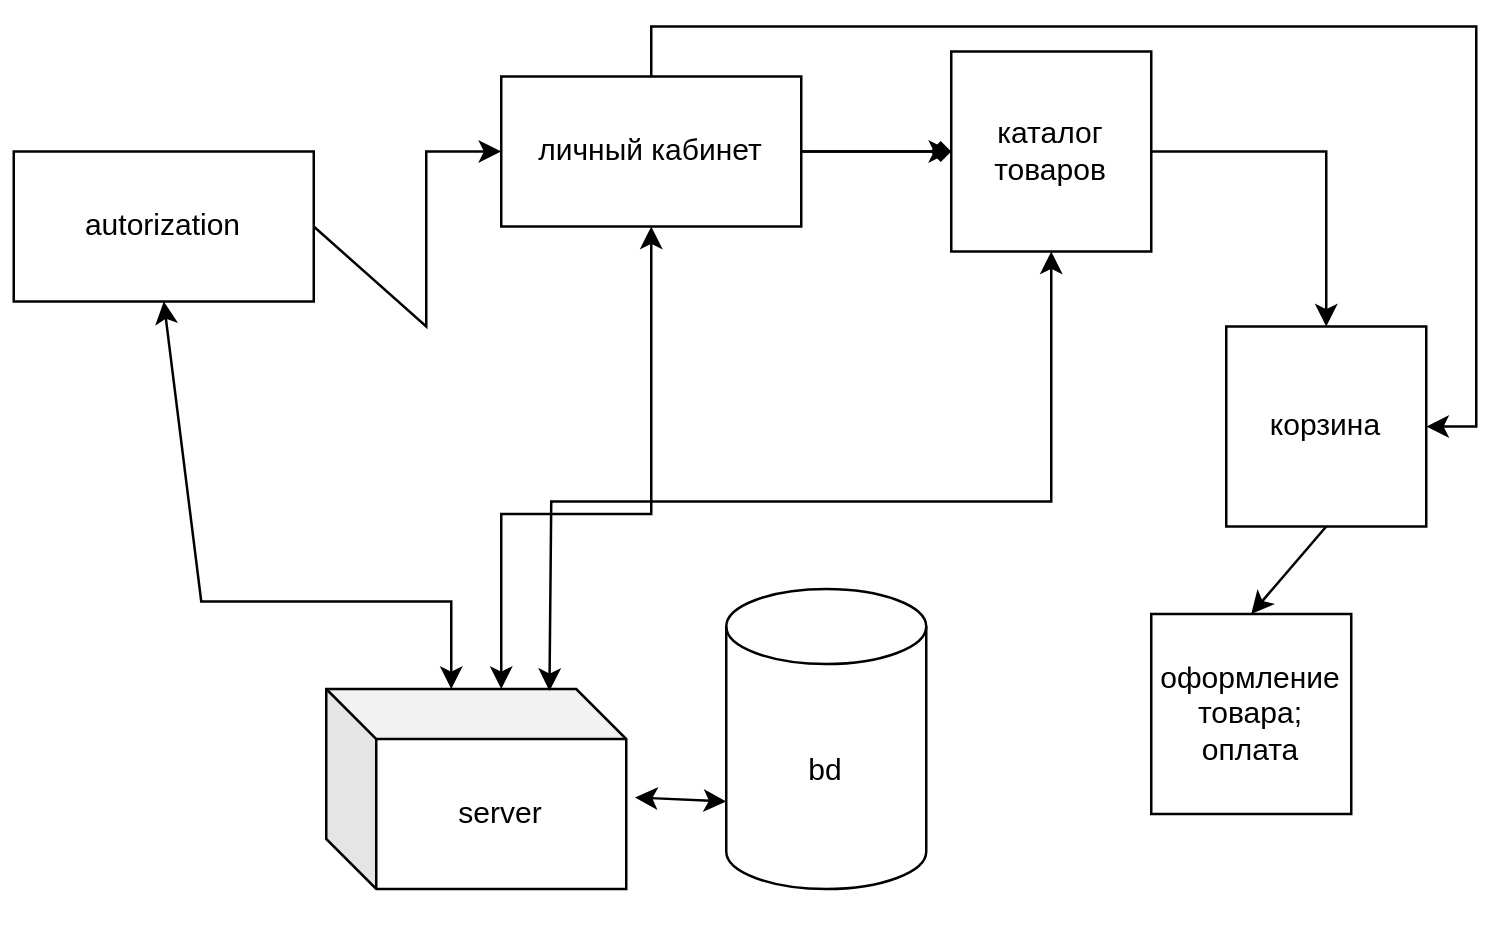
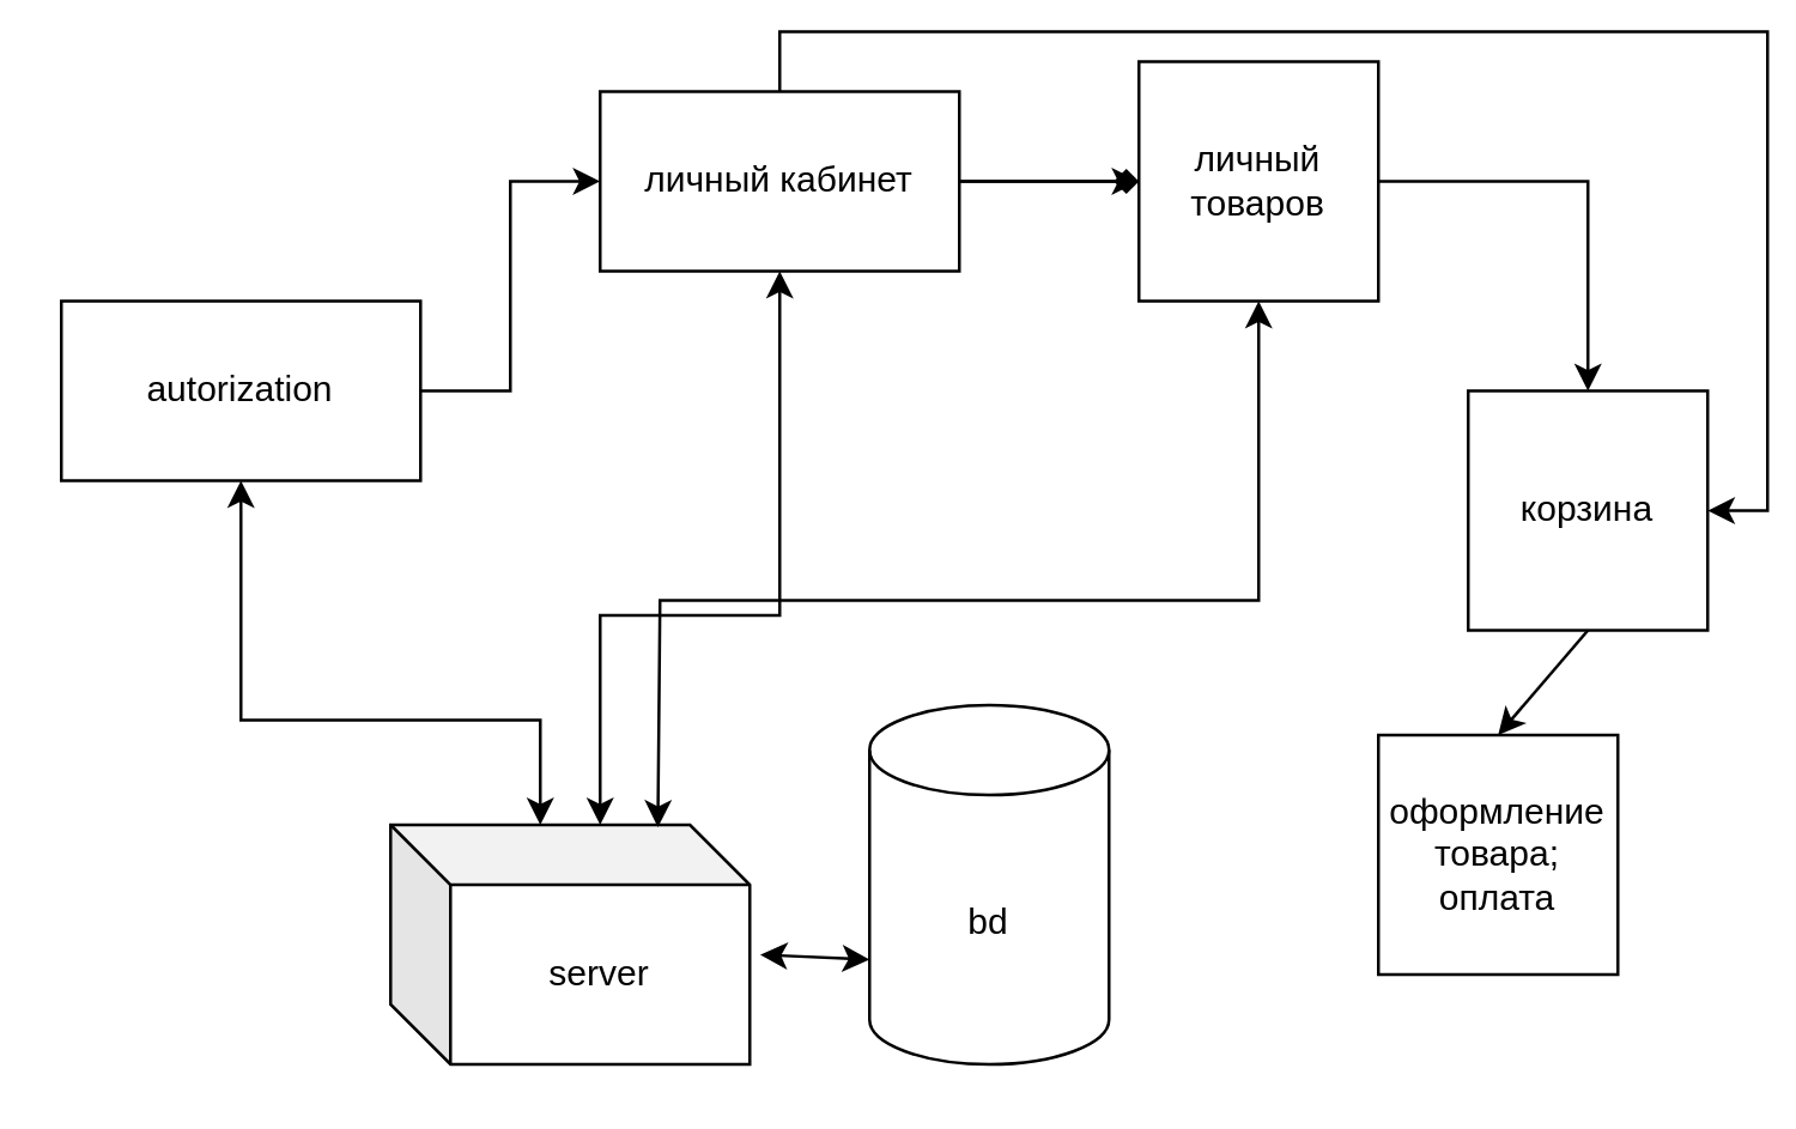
  <mxCell id="0" />
  <mxCell id="1" parent="0" />
- <mxCell id="2" value="autorizatio&lt;span style=&quot;background-color: initial;&quot;&gt;n&lt;/span&gt;" style="rounded=0;whiteSpace=wrap;html=1;" vertex="1" parent="1"><mxGeometry x="5" y="60" width="120" height="60" as="geometry" /></mxCell>
+ <mxCell id="2" value="autorizatio&lt;span style=&quot;background-color: initial;&quot;&gt;n&lt;/span&gt;" style="rounded=0;whiteSpace=wrap;html=1;" vertex="1" parent="1"><mxGeometry x="20" y="100" width="120" height="60" as="geometry" /></mxCell>
  <mxCell id="3" value="" style="edgeStyle=orthogonalEdgeStyle;rounded=0;orthogonalLoop=1;jettySize=auto;html=1;endArrow=diamond;" edge="1" parent="1" source="5" target="12"><mxGeometry relative="1" as="geometry" /></mxCell>
  <mxCell id="4" style="edgeStyle=orthogonalEdgeStyle;rounded=0;orthogonalLoop=1;jettySize=auto;html=1;exitX=0.5;exitY=0;exitDx=0;exitDy=0;entryX=1;entryY=0.5;entryDx=0;entryDy=0;" edge="1" parent="1" source="5" target="13"><mxGeometry relative="1" as="geometry"><mxPoint x="260.167" y="-60" as="targetPoint" /></mxGeometry></mxCell>
  <mxCell id="5" value="личный кабинет" style="rounded=0;whiteSpace=wrap;html=1;" vertex="1" parent="1"><mxGeometry x="200" y="30" width="120" height="60" as="geometry" /></mxCell>
  <mxCell id="6" value="" style="endArrow=classic;html=1;rounded=0;exitX=1;exitY=0.5;exitDx=0;exitDy=0;entryX=0;entryY=0.5;entryDx=0;entryDy=0;" edge="1" parent="1" source="2" target="5"><mxGeometry width="50" height="50" relative="1" as="geometry"><mxPoint x="170" y="145" as="sourcePoint" /><mxPoint x="220" y="95" as="targetPoint" /><Array as="points"><mxPoint x="170" y="130" /><mxPoint x="170" y="60" /></Array></mxGeometry></mxCell>
  <mxCell id="7" value="bd" style="shape=cylinder3;whiteSpace=wrap;html=1;boundedLbl=1;backgroundOutline=1;size=15;" vertex="1" parent="1"><mxGeometry x="290" y="235" width="80" height="120" as="geometry" /></mxCell>
  <mxCell id="8" value="server" style="shape=cube;whiteSpace=wrap;html=1;boundedLbl=1;backgroundOutline=1;darkOpacity=0.05;darkOpacity2=0.1;" vertex="1" parent="1"><mxGeometry x="130" y="275" width="120" height="80" as="geometry" /></mxCell>
  <mxCell id="9" value="" style="endArrow=classic;startArrow=classic;html=1;rounded=0;entryX=0.5;entryY=1;entryDx=0;entryDy=0;exitX=0;exitY=0;exitDx=50;exitDy=0;exitPerimeter=0;" edge="1" parent="1" source="8" target="2"><mxGeometry width="50" height="50" relative="1" as="geometry"><mxPoint x="250" y="270" as="sourcePoint" /><mxPoint x="300" y="220" as="targetPoint" /><Array as="points"><mxPoint x="180" y="240" /><mxPoint x="80" y="240" /></Array></mxGeometry></mxCell>
  <mxCell id="10" value="" style="endArrow=classic;startArrow=classic;html=1;rounded=0;entryX=0.5;entryY=1;entryDx=0;entryDy=0;" edge="1" parent="1" target="5"><mxGeometry width="50" height="50" relative="1" as="geometry"><mxPoint x="200" y="275" as="sourcePoint" /><mxPoint x="260" y="205" as="targetPoint" /><Array as="points"><mxPoint x="200" y="205" /><mxPoint x="260" y="205" /></Array></mxGeometry></mxCell>
  <mxCell id="11" value="" style="endArrow=classic;html=1;rounded=0;" edge="1" parent="1"><mxGeometry width="50" height="50" relative="1" as="geometry"><mxPoint x="320" y="60" as="sourcePoint" /><mxPoint x="380" y="60" as="targetPoint" /></mxGeometry></mxCell>
- <mxCell id="12" value="каталог товаров" style="whiteSpace=wrap;html=1;aspect=fixed;" vertex="1" parent="1"><mxGeometry x="380" y="20" width="80" height="80" as="geometry" /></mxCell>
+ <mxCell id="12" value="личный товаров" style="whiteSpace=wrap;html=1;aspect=fixed;" vertex="1" parent="1"><mxGeometry x="380" y="20" width="80" height="80" as="geometry" /></mxCell>
  <mxCell id="13" value="корзина" style="whiteSpace=wrap;html=1;aspect=fixed;" vertex="1" parent="1"><mxGeometry x="490" y="130" width="80" height="80" as="geometry" /></mxCell>
  <mxCell id="14" value="" style="endArrow=classic;html=1;rounded=0;entryX=0.5;entryY=0;entryDx=0;entryDy=0;exitX=1;exitY=0.5;exitDx=0;exitDy=0;" edge="1" parent="1" source="12" target="13"><mxGeometry width="50" height="50" relative="1" as="geometry"><mxPoint x="470" y="60" as="sourcePoint" /><mxPoint x="530" y="59.58" as="targetPoint" /><Array as="points"><mxPoint x="530" y="60" /></Array></mxGeometry></mxCell>
  <mxCell id="15" value="оформление товара; оплата" style="whiteSpace=wrap;html=1;aspect=fixed;" vertex="1" parent="1"><mxGeometry x="460" y="245" width="80" height="80" as="geometry" /></mxCell>
  <mxCell id="16" value="" style="endArrow=classic;html=1;rounded=0;entryX=0.5;entryY=0;entryDx=0;entryDy=0;exitX=0.5;exitY=1;exitDx=0;exitDy=0;" edge="1" parent="1" source="13" target="15"><mxGeometry width="50" height="50" relative="1" as="geometry"><mxPoint x="390" y="210" as="sourcePoint" /><mxPoint x="440" y="160" as="targetPoint" /><Array as="points" /></mxGeometry></mxCell>
  <mxCell id="17" value="" style="endArrow=classic;startArrow=classic;html=1;rounded=0;exitX=1.029;exitY=0.542;exitDx=0;exitDy=0;exitPerimeter=0;" edge="1" parent="1" source="8"><mxGeometry width="50" height="50" relative="1" as="geometry"><mxPoint x="260" y="310" as="sourcePoint" /><mxPoint x="290" y="320" as="targetPoint" /></mxGeometry></mxCell>
  <mxCell id="18" value="" style="endArrow=classic;startArrow=classic;html=1;rounded=0;entryX=0.5;entryY=1;entryDx=0;entryDy=0;exitX=0.744;exitY=0.01;exitDx=0;exitDy=0;exitPerimeter=0;" edge="1" parent="1" source="8" target="12"><mxGeometry width="50" height="50" relative="1" as="geometry"><mxPoint x="220" y="270" as="sourcePoint" /><mxPoint x="440" y="160" as="targetPoint" /><Array as="points"><mxPoint x="220" y="200" /><mxPoint x="420" y="200" /></Array></mxGeometry></mxCell>
